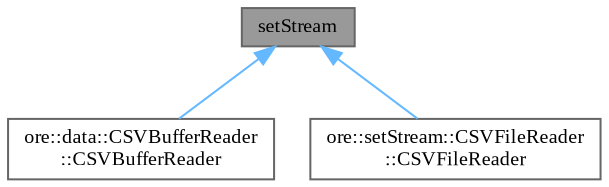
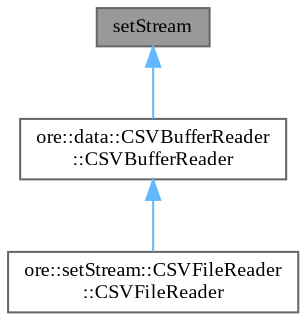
  digraph {
    fontname="Liberation Serif"
    rankdir=TB
    node [color=grey40 fillcolor=white fontname="Liberation Serif" fontsize=10 shape=box style=filled]
    edge [color=steelblue1 dir=back fontname="Liberation Serif" fontsize=10 labelfontname=Helvetica labelfontsize=10 style=solid]
    n1 [color=gray40 fillcolor=grey60 fontcolor=black height=0.2 label=setStream width=0.4]
    n2 [height=0.2 label="ore::data::CSVBufferReader\l::CSVBufferReader" width=0.4]
    n3 [height=0.2 label="ore::setStream::CSVFileReader\l::CSVFileReader" width=0.4]
    n1 -> n2
-   n1 -> n3
+   n2 -> n3
  }
